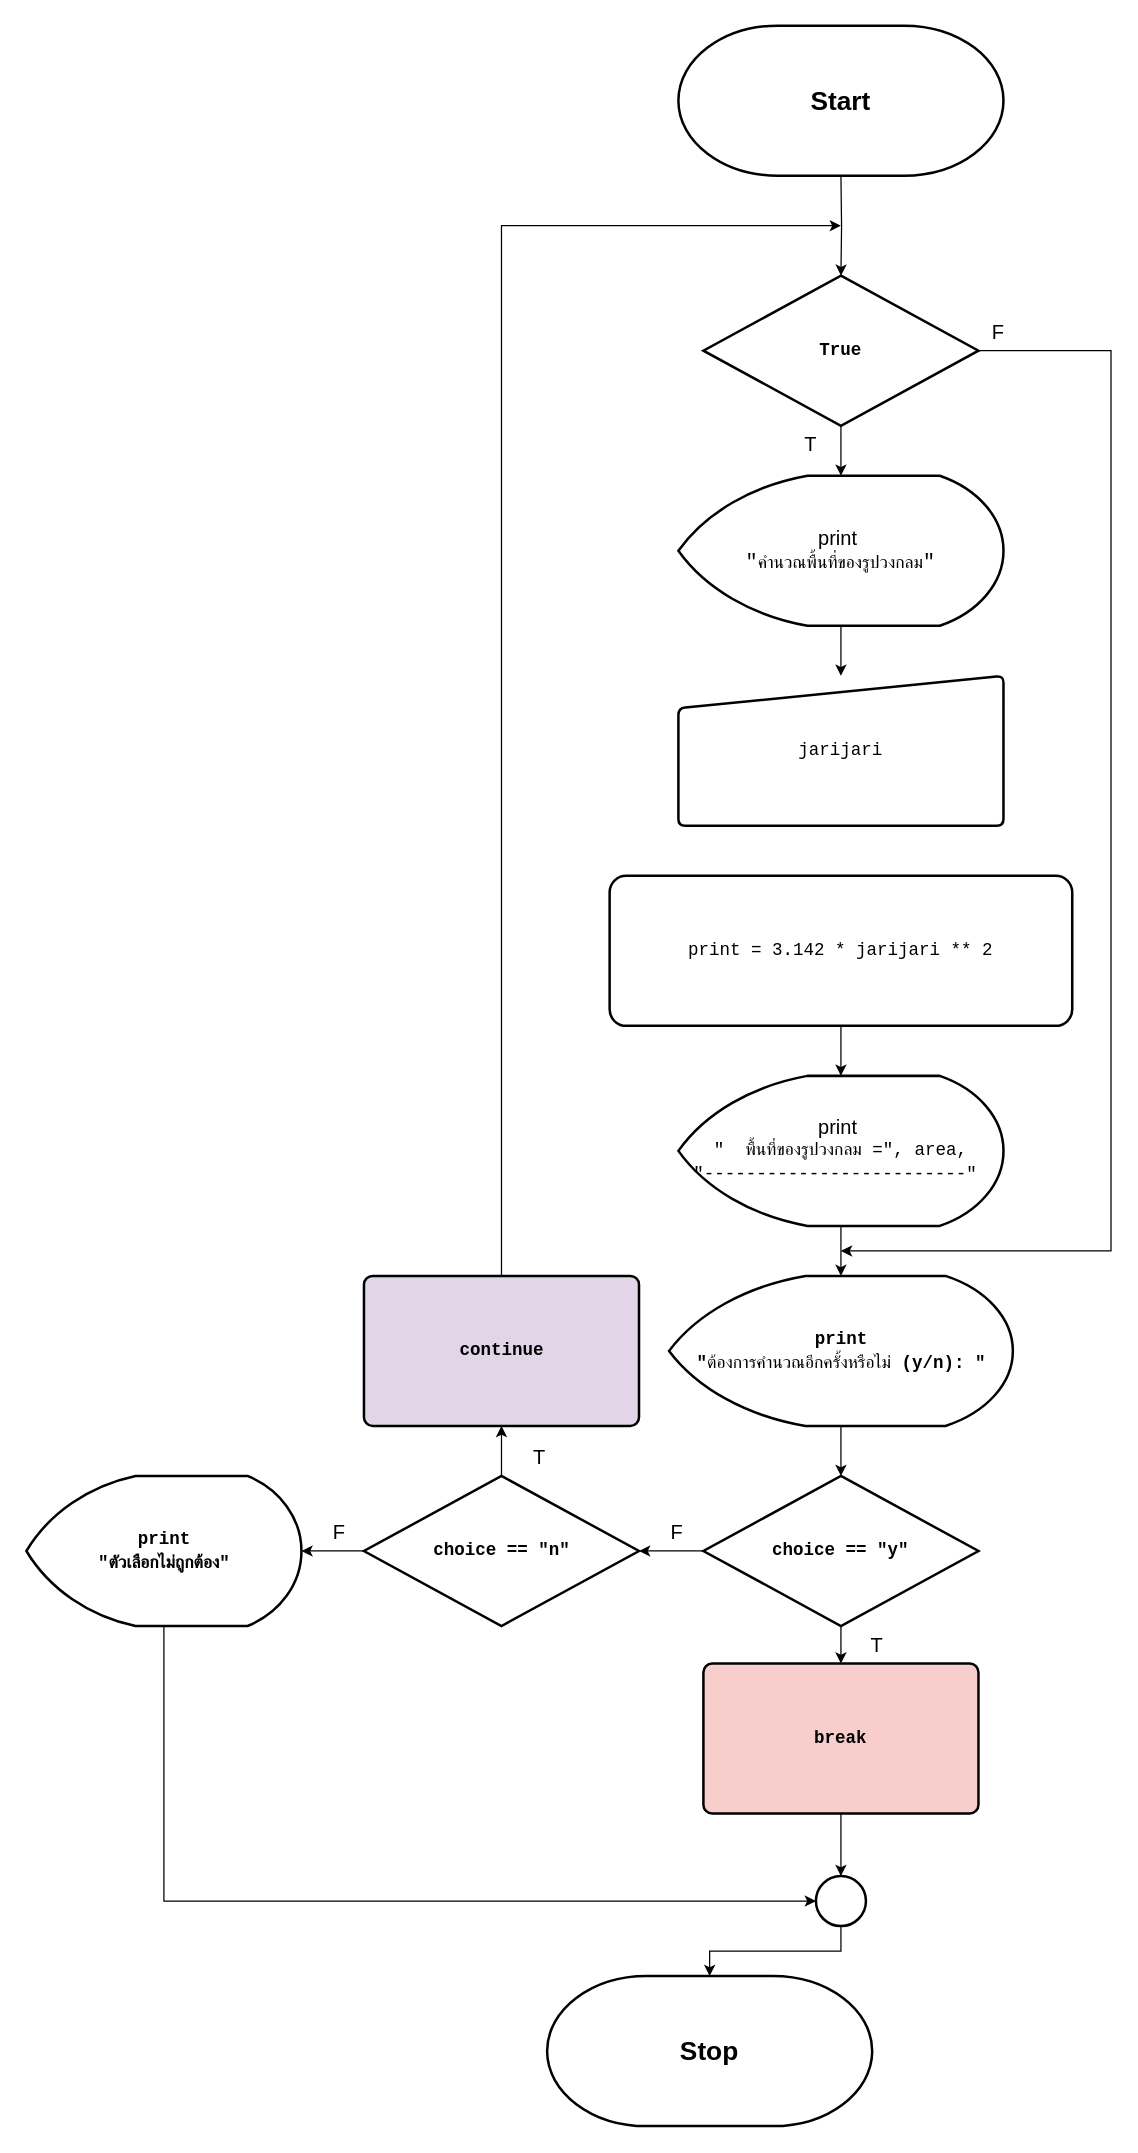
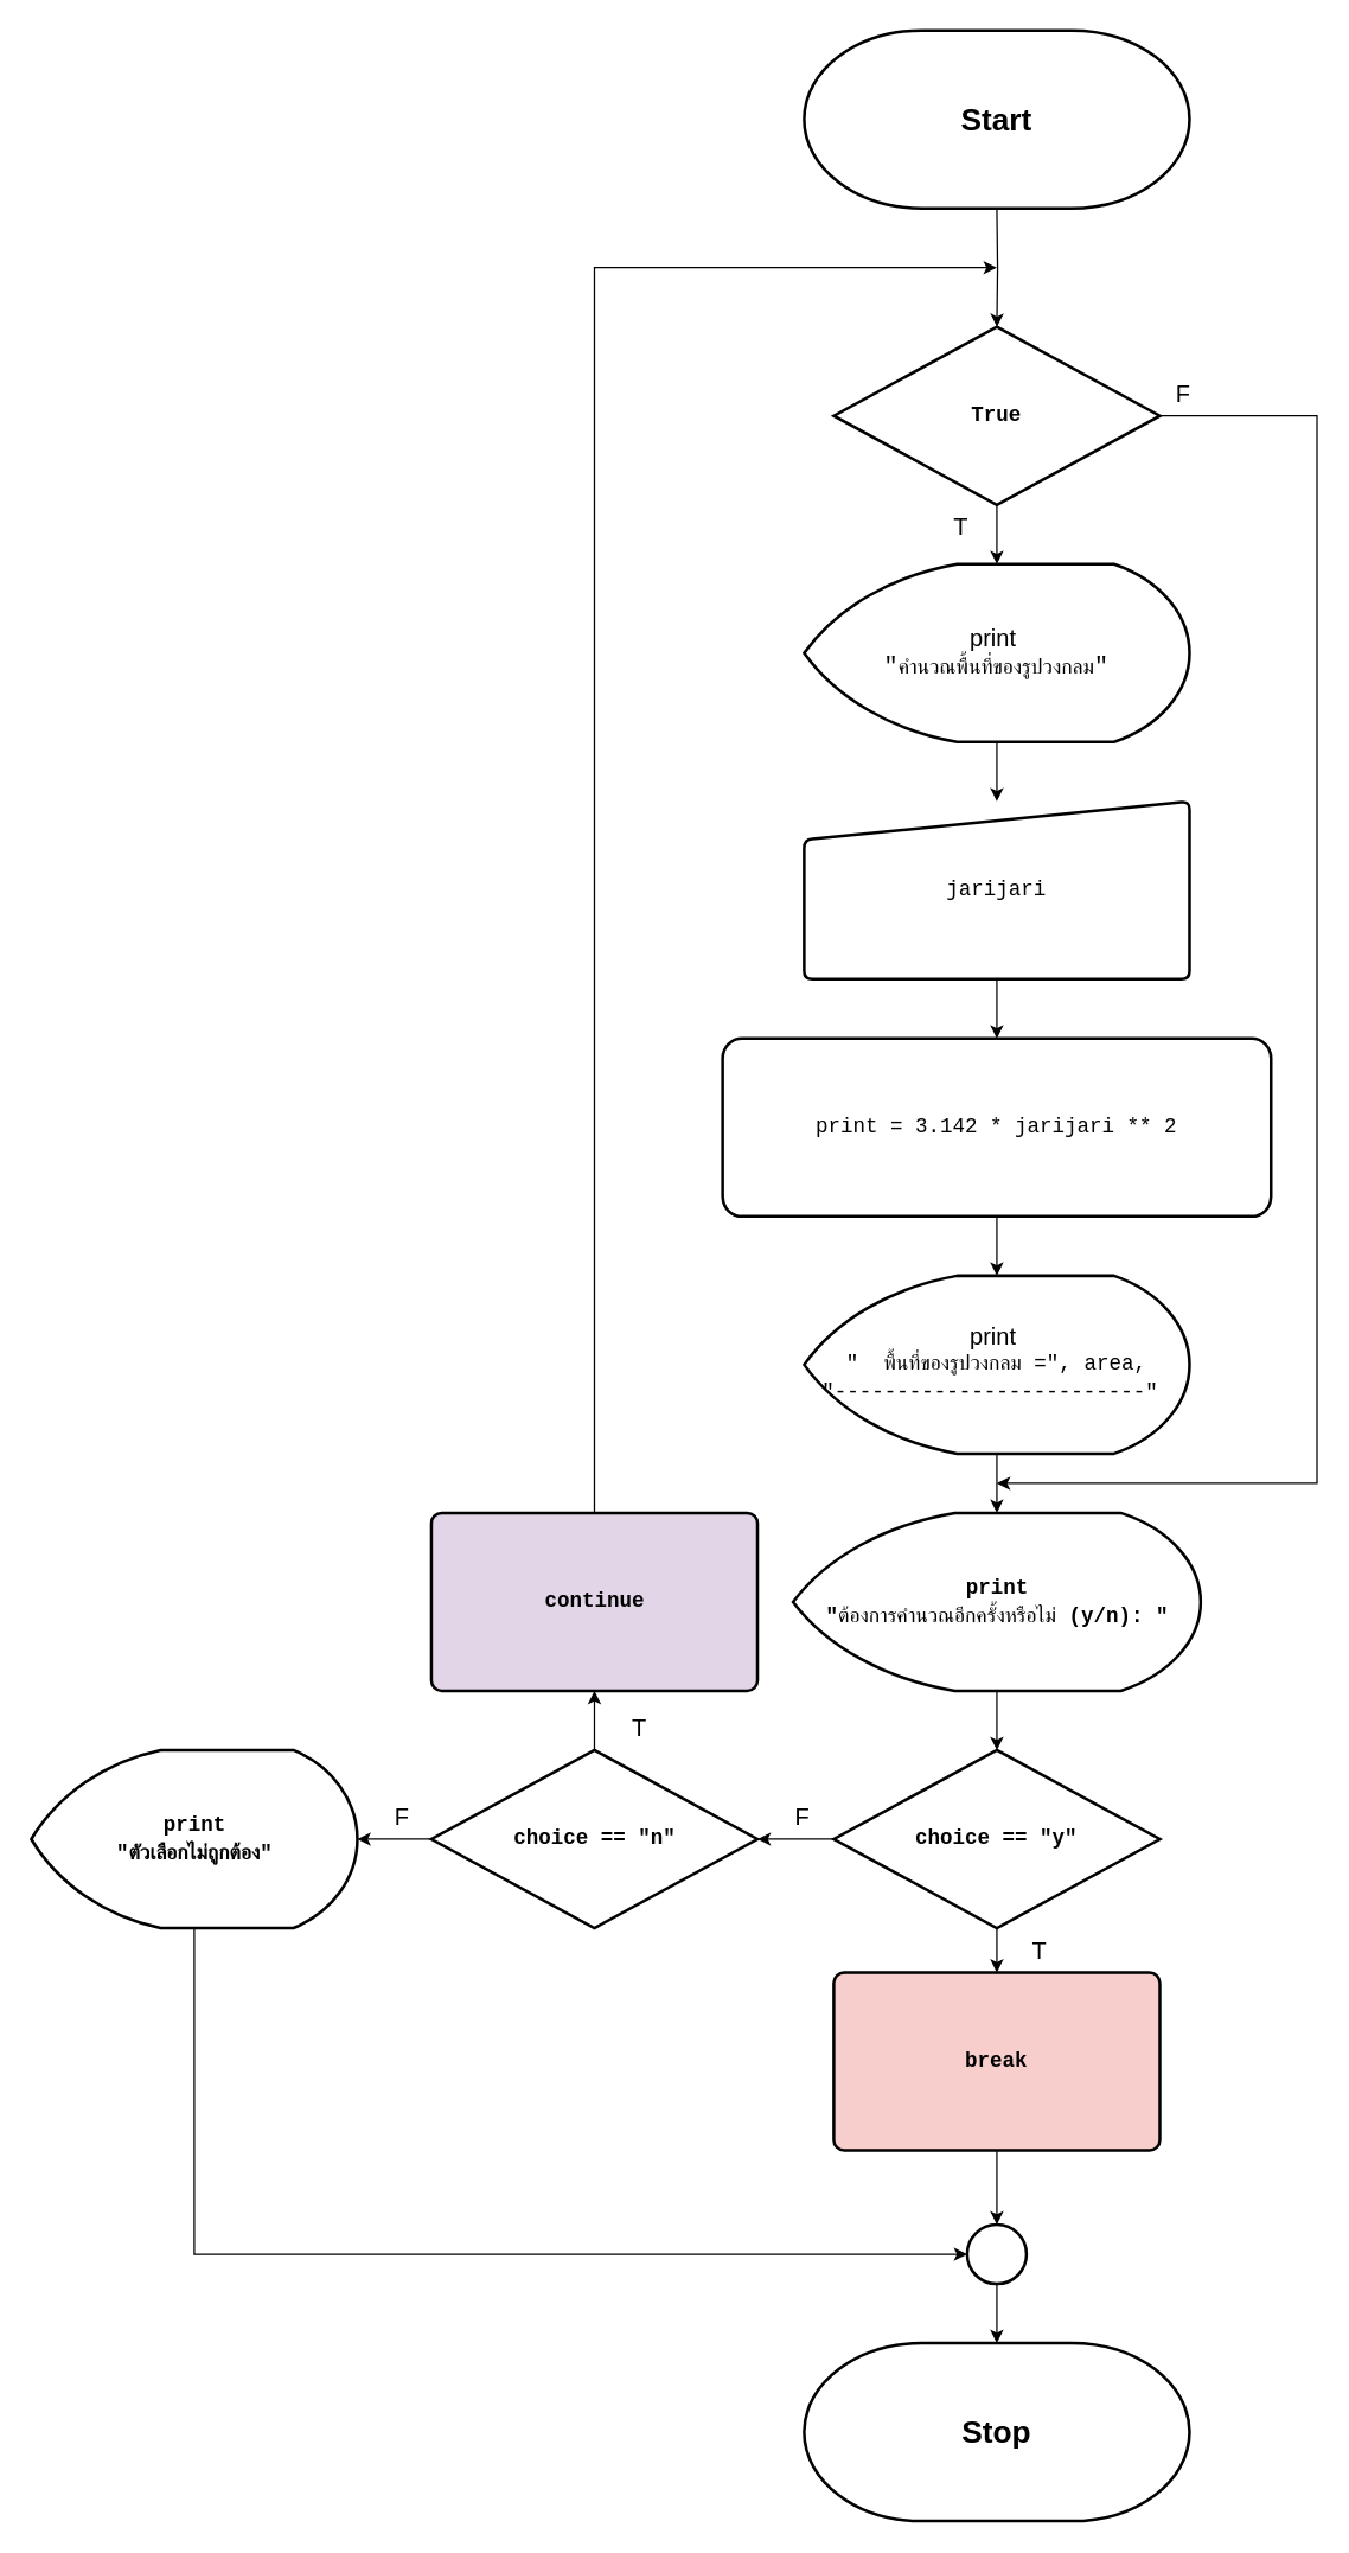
  <mxCell id="0" />
  <mxCell id="1" parent="0" />
  <mxCell id="2" value="&lt;font style=&quot;font-size: 21px;&quot;&gt;&lt;b&gt;Start&lt;/b&gt;&lt;/font&gt;" style="strokeWidth=2;html=1;shape=mxgraph.flowchart.terminator;whiteSpace=wrap;" parent="1" vertex="1"><mxGeometry x="542" y="20" width="260" height="120" as="geometry" /></mxCell>
  <mxCell id="3" style="edgeStyle=orthogonalEdgeStyle;rounded=0;orthogonalLoop=1;jettySize=auto;html=1;entryX=0.5;entryY=0;entryDx=0;entryDy=0;" parent="1" source="4" target="6" edge="1"><mxGeometry relative="1" as="geometry" /></mxCell>
  <mxCell id="4" value="&lt;font style=&quot;font-size: 16px;&quot;&gt;print&amp;nbsp;&lt;/font&gt;&lt;div&gt;&lt;span style=&quot;font-family: Consolas, &amp;quot;Courier New&amp;quot;, monospace; white-space: pre;&quot;&gt;&lt;font style=&quot;font-size: 16px;&quot;&gt;&quot;&lt;/font&gt;&lt;/span&gt;&lt;span style=&quot;font-family: Consolas, &amp;quot;Courier New&amp;quot;, monospace; font-size: 14px; white-space: pre;&quot;&gt;คำนวณพื้นที่ของรูปวงกลม&lt;/span&gt;&lt;span style=&quot;font-family: Consolas, &amp;quot;Courier New&amp;quot;, monospace; font-size: 16px; white-space: pre;&quot;&gt;&quot;&lt;/span&gt;&lt;br&gt;&lt;/div&gt;" style="strokeWidth=2;html=1;shape=mxgraph.flowchart.display;whiteSpace=wrap;" parent="1" vertex="1"><mxGeometry x="542" y="380" width="260" height="120" as="geometry" /></mxCell>
+ <mxCell id="5" value="" style="edgeStyle=orthogonalEdgeStyle;rounded=0;orthogonalLoop=1;jettySize=auto;html=1;" parent="1" source="6" target="8" edge="1"><mxGeometry relative="1" as="geometry" /></mxCell>
  <mxCell id="6" value="&lt;div style=&quot;font-size: 16px;&quot;&gt;&lt;div style=&quot;font-family: Consolas, &amp;quot;Courier New&amp;quot;, monospace; font-size: 14px; line-height: 19px; white-space: pre;&quot;&gt;&lt;div style=&quot;line-height: 19px;&quot;&gt;&lt;div style=&quot;line-height: 19px;&quot;&gt;jarijari&lt;/div&gt;&lt;/div&gt;&lt;/div&gt;&lt;/div&gt;" style="html=1;strokeWidth=2;shape=manualInput;whiteSpace=wrap;rounded=1;size=26;arcSize=11;" parent="1" vertex="1"><mxGeometry x="542" y="540" width="260" height="120" as="geometry" /></mxCell>
  <mxCell id="7" value="" style="edgeStyle=orthogonalEdgeStyle;rounded=0;orthogonalLoop=1;jettySize=auto;html=1;" parent="1" source="8" target="10" edge="1"><mxGeometry relative="1" as="geometry" /></mxCell>
  <mxCell id="8" value="&lt;div style=&quot;font-family: Consolas, &amp;quot;Courier New&amp;quot;, monospace; font-size: 16px; line-height: 19px; white-space: pre;&quot;&gt;&lt;div style=&quot;font-size: 14px; line-height: 19px;&quot;&gt;&lt;div style=&quot;&quot;&gt;&lt;div style=&quot;line-height: 19px;&quot;&gt;&lt;div style=&quot;&quot;&gt;&lt;div style=&quot;line-height: 19px;&quot;&gt;&lt;span style=&quot;background-color: rgb(255, 255, 255);&quot;&gt;print = 3.142 * jarijari ** 2&lt;/span&gt;&lt;/div&gt;&lt;/div&gt;&lt;/div&gt;&lt;/div&gt;&lt;/div&gt;&lt;/div&gt;" style="rounded=1;whiteSpace=wrap;html=1;strokeWidth=2;arcSize=11;" parent="1" vertex="1"><mxGeometry x="487" y="700" width="370" height="120" as="geometry" /></mxCell>
  <mxCell id="9" value="" style="edgeStyle=orthogonalEdgeStyle;rounded=0;orthogonalLoop=1;jettySize=auto;html=1;" edge="1" parent="1" source="10" target="19"><mxGeometry relative="1" as="geometry" /></mxCell>
  <mxCell id="10" value="&lt;font style=&quot;font-size: 16px;&quot;&gt;print&amp;nbsp;&lt;/font&gt;&lt;div&gt;&lt;div style=&quot;font-family: Consolas, &amp;quot;Courier New&amp;quot;, monospace; font-size: 14px; line-height: 19px; white-space: pre;&quot;&gt;&quot; &amp;nbsp;พื้นที่ของรูปวงกลม =&quot;, area,&lt;br&gt;&lt;/div&gt;&lt;div style=&quot;font-family: Consolas, &amp;quot;Courier New&amp;quot;, monospace; font-size: 14px; line-height: 19px; white-space: pre;&quot;&gt;&quot;-------------------------&quot; &lt;/div&gt;&lt;/div&gt;" style="strokeWidth=2;html=1;shape=mxgraph.flowchart.display;whiteSpace=wrap;" parent="1" vertex="1"><mxGeometry x="542" y="860" width="260" height="120" as="geometry" /></mxCell>
- <mxCell id="11" value="&lt;font style=&quot;font-size: 21px;&quot;&gt;&lt;b&gt;Stop&lt;/b&gt;&lt;/font&gt;" style="strokeWidth=2;html=1;shape=mxgraph.flowchart.terminator;whiteSpace=wrap;" parent="1" vertex="1"><mxGeometry x="437" y="1580" width="260" height="120" as="geometry" /></mxCell>
+ <mxCell id="11" value="&lt;font style=&quot;font-size: 21px;&quot;&gt;&lt;b&gt;Stop&lt;/b&gt;&lt;/font&gt;" style="strokeWidth=2;html=1;shape=mxgraph.flowchart.terminator;whiteSpace=wrap;" parent="1" vertex="1"><mxGeometry x="542" y="1580" width="260" height="120" as="geometry" /></mxCell>
  <mxCell id="12" value="" style="edgeStyle=orthogonalEdgeStyle;rounded=0;orthogonalLoop=1;jettySize=auto;html=1;" edge="1" parent="1" target="15"><mxGeometry relative="1" as="geometry"><mxPoint x="672" y="140" as="sourcePoint" /></mxGeometry></mxCell>
  <mxCell id="13" value="" style="edgeStyle=orthogonalEdgeStyle;rounded=0;orthogonalLoop=1;jettySize=auto;html=1;" edge="1" parent="1" source="15" target="4"><mxGeometry relative="1" as="geometry" /></mxCell>
  <mxCell id="14" style="edgeStyle=orthogonalEdgeStyle;rounded=0;orthogonalLoop=1;jettySize=auto;html=1;" edge="1" parent="1" source="15"><mxGeometry relative="1" as="geometry"><mxPoint x="672" y="1000" as="targetPoint" /><Array as="points"><mxPoint x="888" y="280" /><mxPoint x="888" y="1000" /></Array></mxGeometry></mxCell>
  <mxCell id="15" value="&lt;div style=&quot;font-family: Consolas, &amp;quot;Courier New&amp;quot;, monospace; font-size: 14px; line-height: 19px; white-space: pre;&quot;&gt;&lt;span style=&quot;font-size: 14px;&quot;&gt;True&lt;/span&gt;&lt;/div&gt;" style="rhombus;whiteSpace=wrap;html=1;strokeWidth=2;labelBackgroundColor=none;fontColor=default;fontSize=14;fontStyle=1" vertex="1" parent="1"><mxGeometry x="562" y="220" width="220" height="120" as="geometry" /></mxCell>
  <mxCell id="16" value="T" style="text;html=1;align=center;verticalAlign=middle;whiteSpace=wrap;rounded=0;fontSize=16;" vertex="1" parent="1"><mxGeometry x="618" y="340" width="60" height="30" as="geometry" /></mxCell>
  <mxCell id="17" value="F" style="text;html=1;align=center;verticalAlign=middle;whiteSpace=wrap;rounded=0;fontSize=16;" vertex="1" parent="1"><mxGeometry x="768" y="250" width="60" height="30" as="geometry" /></mxCell>
  <mxCell id="18" value="" style="edgeStyle=orthogonalEdgeStyle;rounded=0;orthogonalLoop=1;jettySize=auto;html=1;labelBackgroundColor=none;fontColor=default;fontSize=14;fontStyle=1" edge="1" parent="1" source="19" target="22"><mxGeometry relative="1" as="geometry" /></mxCell>
  <mxCell id="19" value="&lt;div style=&quot;font-family: Consolas, &amp;quot;Courier New&amp;quot;, monospace; font-size: 14px; line-height: 19px; white-space: pre;&quot;&gt;&lt;div style=&quot;line-height: 19px; font-size: 14px;&quot;&gt;&lt;span style=&quot;font-size: 14px;&quot;&gt;print&lt;/span&gt;&lt;/div&gt;&lt;/div&gt;&lt;div style=&quot;font-family: Consolas, &amp;quot;Courier New&amp;quot;, monospace; font-size: 14px; line-height: 19px; white-space: pre;&quot;&gt;&lt;div style=&quot;line-height: 19px; font-size: 14px;&quot;&gt;&lt;span style=&quot;font-size: 14px;&quot;&gt;&quot;&lt;/span&gt;&lt;span style=&quot;font-weight: normal;&quot;&gt;ต้องการคำนวณอีกครั้งหรือไม่&lt;/span&gt;&lt;span style=&quot;background-color: initial;&quot;&gt; (y/n): &quot;&lt;/span&gt;&lt;br&gt;&lt;/div&gt;&lt;/div&gt;" style="strokeWidth=2;html=1;shape=mxgraph.flowchart.display;whiteSpace=wrap;labelBackgroundColor=none;fontColor=default;fontSize=14;fontStyle=1" vertex="1" parent="1"><mxGeometry x="534.5" y="1020" width="275" height="120" as="geometry" /></mxCell>
  <mxCell id="20" value="" style="edgeStyle=orthogonalEdgeStyle;rounded=0;orthogonalLoop=1;jettySize=auto;html=1;labelBackgroundColor=none;fontColor=default;fontSize=14;fontStyle=1" edge="1" parent="1" source="22" target="25"><mxGeometry relative="1" as="geometry" /></mxCell>
  <mxCell id="21" value="" style="edgeStyle=orthogonalEdgeStyle;rounded=0;orthogonalLoop=1;jettySize=auto;html=1;labelBackgroundColor=none;fontColor=default;fontSize=14;fontStyle=1" edge="1" parent="1" source="22" target="29"><mxGeometry relative="1" as="geometry" /></mxCell>
  <mxCell id="22" value="&lt;div style=&quot;font-family: Consolas, &amp;quot;Courier New&amp;quot;, monospace; font-size: 14px; line-height: 19px; white-space: pre;&quot;&gt;&lt;span style=&quot;font-size: 14px;&quot;&gt;choice &lt;/span&gt;== &lt;span style=&quot;font-size: 14px;&quot;&gt;&quot;y&quot;&lt;/span&gt;&lt;/div&gt;" style="rhombus;whiteSpace=wrap;html=1;strokeWidth=2;labelBackgroundColor=none;fontColor=default;fontSize=14;fontStyle=1" vertex="1" parent="1"><mxGeometry x="562" y="1180" width="220" height="120" as="geometry" /></mxCell>
  <mxCell id="23" value="" style="edgeStyle=orthogonalEdgeStyle;rounded=0;orthogonalLoop=1;jettySize=auto;html=1;labelBackgroundColor=none;fontColor=default;fontSize=14;fontStyle=1" edge="1" parent="1" source="25" target="27"><mxGeometry relative="1" as="geometry" /></mxCell>
  <mxCell id="24" value="" style="edgeStyle=orthogonalEdgeStyle;rounded=0;orthogonalLoop=1;jettySize=auto;html=1;labelBackgroundColor=none;fontColor=default;fontSize=14;fontStyle=1" edge="1" parent="1" source="25" target="31"><mxGeometry relative="1" as="geometry" /></mxCell>
  <mxCell id="25" value="&lt;div style=&quot;font-family: Consolas, &amp;quot;Courier New&amp;quot;, monospace; font-size: 14px; line-height: 19px; white-space: pre;&quot;&gt;&lt;span style=&quot;font-size: 14px;&quot;&gt;choice &lt;/span&gt;== &lt;span style=&quot;font-size: 14px;&quot;&gt;&quot;&lt;/span&gt;&lt;span style=&quot;font-size: 14px;&quot;&gt;n&lt;/span&gt;&lt;span style=&quot;font-size: 14px;&quot;&gt;&quot;&lt;/span&gt;&lt;br style=&quot;font-size: 14px;&quot;&gt;&lt;/div&gt;" style="rhombus;whiteSpace=wrap;html=1;strokeWidth=2;labelBackgroundColor=none;fontColor=default;fontSize=14;fontStyle=1" vertex="1" parent="1"><mxGeometry x="290.5" y="1180" width="220" height="120" as="geometry" /></mxCell>
  <mxCell id="26" style="edgeStyle=orthogonalEdgeStyle;rounded=0;orthogonalLoop=1;jettySize=auto;html=1;entryX=0;entryY=0.5;entryDx=0;entryDy=0;" edge="1" parent="1" source="27" target="37"><mxGeometry relative="1" as="geometry"><mxPoint x="636.5" y="1530" as="targetPoint" /><Array as="points"><mxPoint x="130.5" y="1520" /></Array></mxGeometry></mxCell>
  <mxCell id="27" value="&lt;div style=&quot;font-family: Consolas, &amp;quot;Courier New&amp;quot;, monospace; font-size: 14px; line-height: 19px; white-space: pre;&quot;&gt;&lt;div style=&quot;line-height: 19px; font-size: 14px;&quot;&gt;&lt;span style=&quot;font-size: 14px;&quot;&gt;print&lt;/span&gt;&lt;/div&gt;&lt;/div&gt;&lt;div style=&quot;font-family: Consolas, &amp;quot;Courier New&amp;quot;, monospace; font-size: 14px; line-height: 19px; white-space: pre;&quot;&gt;&lt;span style=&quot;font-size: 14px;&quot;&gt;&quot;&lt;/span&gt;&lt;span style=&quot;font-size: 14px;&quot;&gt;ตัวเลือกไม่ถูกต้อง&lt;/span&gt;&lt;span style=&quot;font-size: 14px;&quot;&gt;&quot;&lt;/span&gt;&lt;br style=&quot;font-size: 14px;&quot;&gt;&lt;/div&gt;" style="strokeWidth=2;html=1;shape=mxgraph.flowchart.display;whiteSpace=wrap;labelBackgroundColor=none;fontColor=default;fontSize=14;fontStyle=1" vertex="1" parent="1"><mxGeometry x="20.5" y="1180" width="220" height="120" as="geometry" /></mxCell>
  <mxCell id="28" value="" style="edgeStyle=orthogonalEdgeStyle;rounded=0;orthogonalLoop=1;jettySize=auto;html=1;" edge="1" parent="1" source="29" target="37"><mxGeometry relative="1" as="geometry" /></mxCell>
  <mxCell id="29" value="&lt;div style=&quot;font-family: Consolas, &amp;quot;Courier New&amp;quot;, monospace; font-size: 14px; line-height: 19px; white-space: pre;&quot;&gt;&lt;span style=&quot;font-size: 14px;&quot;&gt;break&lt;/span&gt;&lt;/div&gt;" style="rounded=1;whiteSpace=wrap;html=1;absoluteArcSize=1;arcSize=14;strokeWidth=2;labelBackgroundColor=none;fontColor=default;fontSize=14;fontStyle=1;fillColor=#f8cecc;" vertex="1" parent="1"><mxGeometry x="562" y="1330" width="220" height="120" as="geometry" /></mxCell>
  <mxCell id="30" style="edgeStyle=orthogonalEdgeStyle;rounded=0;orthogonalLoop=1;jettySize=auto;html=1;" edge="1" parent="1" source="31"><mxGeometry relative="1" as="geometry"><mxPoint x="672" y="180" as="targetPoint" /><Array as="points"><mxPoint x="401" y="180" /></Array></mxGeometry></mxCell>
  <mxCell id="31" value="&lt;div style=&quot;font-family: Consolas, &amp;quot;Courier New&amp;quot;, monospace; font-size: 14px; line-height: 19px; white-space: pre;&quot;&gt;&lt;div style=&quot;line-height: 19px; font-size: 14px;&quot;&gt;&lt;span style=&quot;font-size: 14px;&quot;&gt;continue&lt;/span&gt;&lt;/div&gt;&lt;/div&gt;" style="rounded=1;whiteSpace=wrap;html=1;absoluteArcSize=1;arcSize=14;strokeWidth=2;labelBackgroundColor=none;fontColor=default;fontSize=14;fontStyle=1;fillColor=#e1d5e7;" vertex="1" parent="1"><mxGeometry x="290.5" y="1020" width="220" height="120" as="geometry" /></mxCell>
  <mxCell id="32" value="T" style="text;html=1;align=center;verticalAlign=middle;whiteSpace=wrap;rounded=0;fontSize=16;" vertex="1" parent="1"><mxGeometry x="670.5" y="1300" width="60" height="30" as="geometry" /></mxCell>
  <mxCell id="33" value="T" style="text;html=1;align=center;verticalAlign=middle;whiteSpace=wrap;rounded=0;fontSize=16;" vertex="1" parent="1"><mxGeometry x="400.5" y="1150" width="60" height="30" as="geometry" /></mxCell>
  <mxCell id="34" value="F" style="text;html=1;align=center;verticalAlign=middle;whiteSpace=wrap;rounded=0;fontSize=16;" vertex="1" parent="1"><mxGeometry x="510.5" y="1210" width="60" height="30" as="geometry" /></mxCell>
  <mxCell id="35" value="F" style="text;html=1;align=center;verticalAlign=middle;whiteSpace=wrap;rounded=0;fontSize=16;" vertex="1" parent="1"><mxGeometry x="240.5" y="1210" width="60" height="30" as="geometry" /></mxCell>
  <mxCell id="36" value="" style="edgeStyle=orthogonalEdgeStyle;rounded=0;orthogonalLoop=1;jettySize=auto;html=1;" edge="1" parent="1" source="37" target="11"><mxGeometry relative="1" as="geometry" /></mxCell>
  <mxCell id="37" value="" style="ellipse;whiteSpace=wrap;html=1;strokeWidth=2;labelBackgroundColor=none;fontColor=default;fontSize=14;fontStyle=1" vertex="1" parent="1"><mxGeometry x="652" y="1500" width="40" height="40" as="geometry" /></mxCell>
